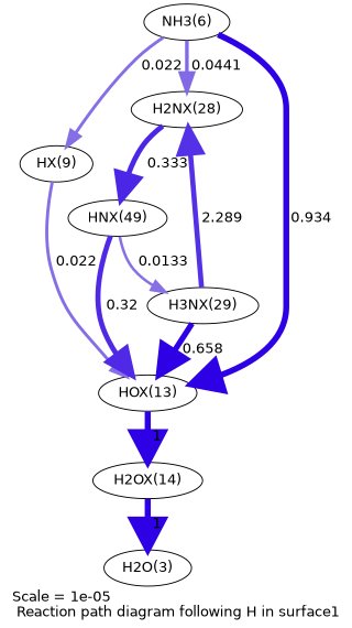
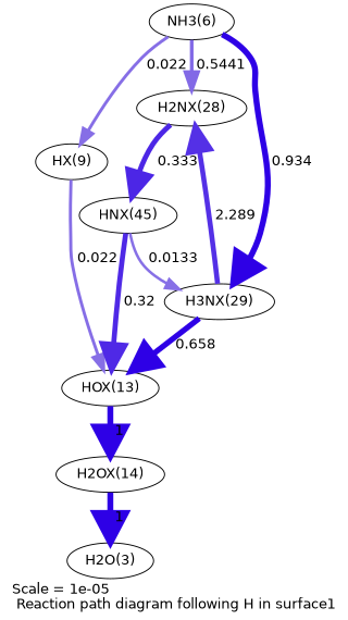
  digraph {
    fontname=Helvetica
    label="Scale = 1e-05\l Reaction path diagram following H in surface1"
    node [fontname=Helvetica]
    edge [arrowsize=1.56 color="0.7, 0.522, 0.9" fontname=Helvetica penwidth=3.12]
    n1 [label="NH3(6)"]
    n2 [label="HX(9)"]
    n3 [label="H2NX(28)"]
    n4 [label="H3NX(29)"]
    n5 [label="HOX(13)"]
-   n6 [label="HNX(49)"]
+   n6 [label="HNX(45)"]
    n7 [label="H2OX(14)"]
    n8 [label="H2O(3)"]
    n1 -> n2 [label=" 0.022"]
-   n1 -> n3 [arrowsize=1.82 color="0.7, 0.544, 0.9" label=" 0.0441" penwidth=3.64]
-   n1 -> n5 [arrowsize=2.97 color="0.7, 1.43, 0.9" label=" 0.934" penwidth=5.95]
+   n1 -> n3 [arrowsize=1.82 color="0.7, 0.544, 0.9" label=" 0.5441" penwidth=3.64]
+   n1 -> n4 [arrowsize=2.97 color="0.7, 1.43, 0.9" label=" 0.934" penwidth=5.95]
    n2 -> n5 [label=" 0.022"]
    n3 -> n6 [arrowsize=2.59 color="0.7, 0.833, 0.9" label=" 0.333" penwidth=5.17]
    n4 -> n3 [arrowsize=2.53 color="0.7, 0.789, 0.9" label=" 2.289" penwidth=5.06]
    n4 -> n5 [arrowsize=2.84 color="0.7, 1.16, 0.9" label=" 0.658" penwidth=5.68]
    n5 -> n7 [arrowsize=3 color="0.7, 1.5, 0.9" label=" 1" penwidth=6]
    n6 -> n4 [arrowsize=1.37 color="0.7, 0.513, 0.9" label=" 0.0133" penwidth=2.74]
    n6 -> n5 [arrowsize=2.57 color="0.7, 0.82, 0.9" label=" 0.32" penwidth=5.14]
    n7 -> n8 [arrowsize=3 color="0.7, 1.5, 0.9" label=" 1" penwidth=6]
  }
